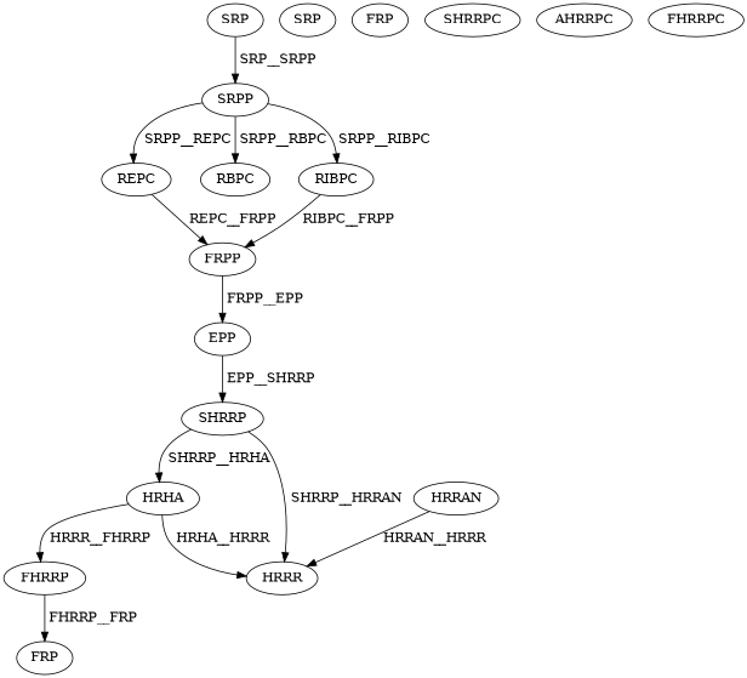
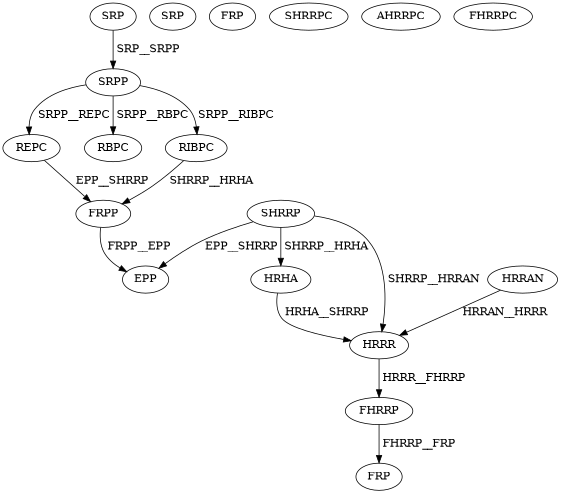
  digraph {
    node [color=black fontcolor=black]
    edge [color=black fontcolor=black]
    n1 [label=SRP]
    n2 [label=SRPP]
    n3 [label=REPC]
    n4 [label=RBPC]
    n5 [label=RIBPC]
    n6 [label=FRPP]
    n7 [label=EPP]
    n8 [label=SHRRP]
    n9 [label=HRHA]
    n10 [label=HRRR]
    n11 [label=HRRAN]
    n12 [label=SRP]
    n13 [label=FRP]
    n14 [label=FHRRP]
    n15 [label=SHRRPC]
    n16 [label=AHRRPC]
    n17 [label=FHRRPC]
    n18 [label=FRP]
    n1 -> n2 [label=" SRP__SRPP"]
    n2 -> n3 [label=" SRPP__REPC"]
    n2 -> n4 [label=" SRPP__RBPC"]
    n2 -> n5 [label=" SRPP__RIBPC"]
-   n3 -> n6 [label=" REPC__FRPP"]
-   n5 -> n6 [label=" RIBPC__FRPP"]
+   n3 -> n6 [label=" EPP__SHRRP"]
+   n5 -> n6 [label=" SHRRP__HRHA"]
    n6 -> n7 [label=" FRPP__EPP"]
-   n7 -> n8 [label=" EPP__SHRRP"]
+   n8 -> n7 [label=" EPP__SHRRP"]
    n8 -> n9 [label=" SHRRP__HRHA"]
    n8 -> n10 [label=" SHRRP__HRRAN"]
-   n9 -> n10 [label=" HRHA__HRRR"]
-   n9 -> n14 [label=" HRRR__FHRRP"]
+   n9 -> n10 [label=" HRHA__SHRRP"]
+   n10 -> n14 [label=" HRRR__FHRRP"]
    n11 -> n10 [label=" HRRAN__HRRR"]
    n14 -> n18 [label=" FHRRP__FRP"]
  }
